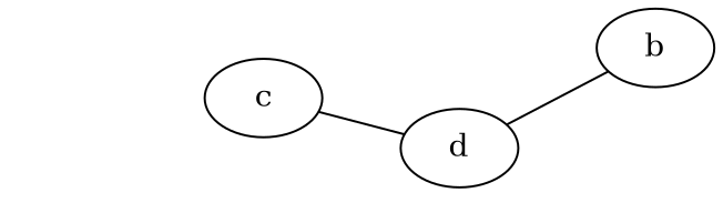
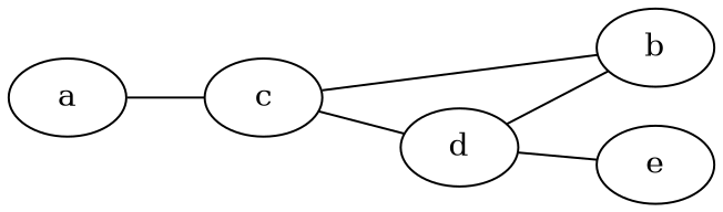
  strict graph {
    rankdir=LR
+   n1 [label=a]
    n2 [label=c]
    n3 [label=b]
    n4 [label=d]
+   n5 [label=e]
+   n1 -- n2
    n2 -- n4
+   n3 -- n2
    n4 -- n3
+   n4 -- n5
  }
